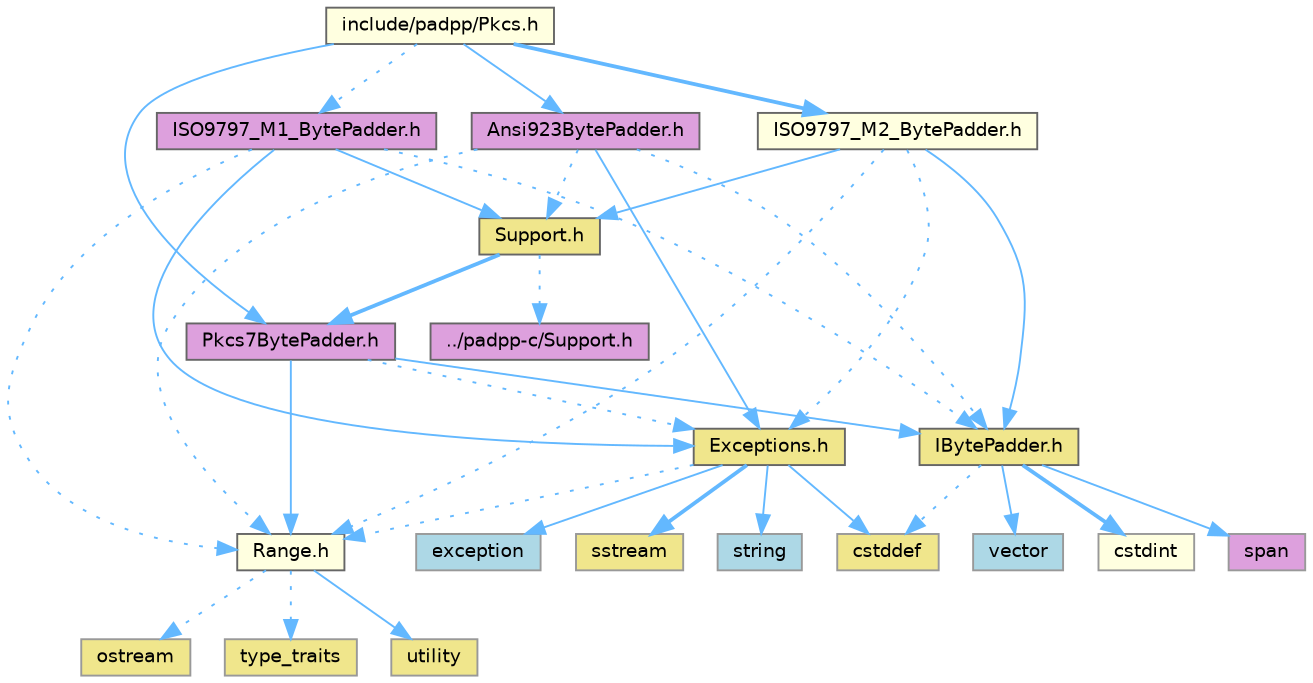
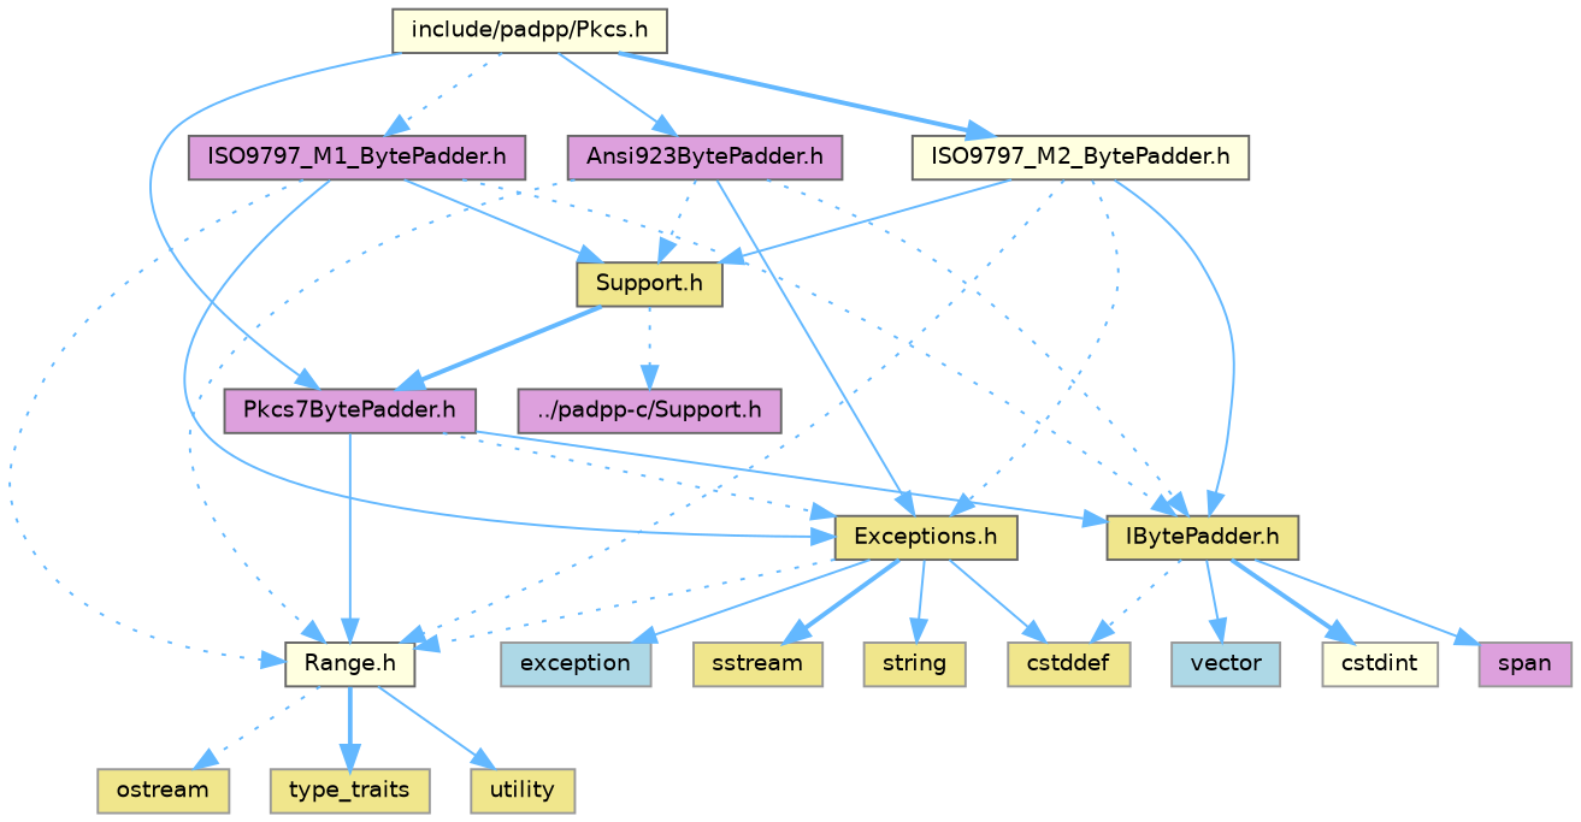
  digraph {
    node [color=grey60 fillcolor=khaki fontname=Helvetica fontsize=10 shape=box style=filled]
    edge [color=steelblue1 fontname=Helvetica fontsize=10 labelfontname=Helvetica labelfontsize=10 style=solid]
    n1 [color=gray40 fillcolor=lightyellow fontcolor=black height=0.2 label="include/padpp/Pkcs.h" width=0.4]
    n2 [color=grey40 fillcolor=plum height=0.2 label="Ansi923BytePadder.h" width=0.4]
    n3 [color=grey40 fillcolor=plum height=0.2 label="ISO9797_M1_BytePadder.h" width=0.4]
    n4 [color=grey40 fillcolor=lightyellow height=0.2 label="ISO9797_M2_BytePadder.h" width=0.4]
    n5 [color=grey40 fillcolor=plum height=0.2 label="Pkcs7BytePadder.h" width=0.4]
    n6 [color=grey40 height=0.2 label="Exceptions.h" width=0.4]
    n7 [color=grey40 fillcolor=lightyellow height=0.2 label="Range.h" width=0.4]
    n8 [color=grey40 height=0.2 label="IBytePadder.h" width=0.4]
    n9 [color=grey40 height=0.2 label="Support.h" width=0.4]
    n10 [height=0.2 label=cstddef width=0.4]
    n11 [fillcolor=lightblue height=0.2 label=exception width=0.4]
    n12 [height=0.2 label=sstream width=0.4]
-   n13 [fillcolor=lightblue height=0.2 label=string width=0.4]
+   n13 [height=0.2 label=string width=0.4]
    n14 [height=0.2 label=ostream width=0.4]
    n15 [height=0.2 label=type_traits width=0.4]
    n16 [height=0.2 label=utility width=0.4]
    n17 [fillcolor=lightyellow height=0.2 label=cstdint width=0.4]
    n18 [fillcolor=plum height=0.2 label=span width=0.4]
    n19 [fillcolor=lightblue height=0.2 label=vector width=0.4]
    n20 [color=grey40 fillcolor=plum height=0.2 label="../padpp-c/Support.h" width=0.4]
    n1 -> n2
    n1 -> n3 [style=dotted]
    n1 -> n4 [style=bold]
    n1 -> n5
    n2 -> n6
    n2 -> n7 [style=dotted]
    n2 -> n8 [style=dotted]
    n2 -> n9 [style=dotted]
    n3 -> n6
    n3 -> n7 [style=dotted]
    n3 -> n8 [style=dotted]
    n3 -> n9
    n4 -> n6 [style=dotted]
    n4 -> n7 [style=dotted]
    n4 -> n8
    n4 -> n9
    n5 -> n6 [style=dotted]
    n5 -> n7
    n5 -> n8
    n6 -> n7 [style=dotted]
    n6 -> n10
    n6 -> n11
    n6 -> n12 [style=bold]
    n6 -> n13
    n7 -> n14 [style=dotted]
-   n7 -> n15 [style=dotted]
+   n7 -> n15 [style=bold]
    n7 -> n16
    n8 -> n10 [style=dotted]
    n8 -> n17 [style=bold]
    n8 -> n18
    n8 -> n19
    n9 -> n5 [style=bold]
    n9 -> n20 [style=dotted]
  }
